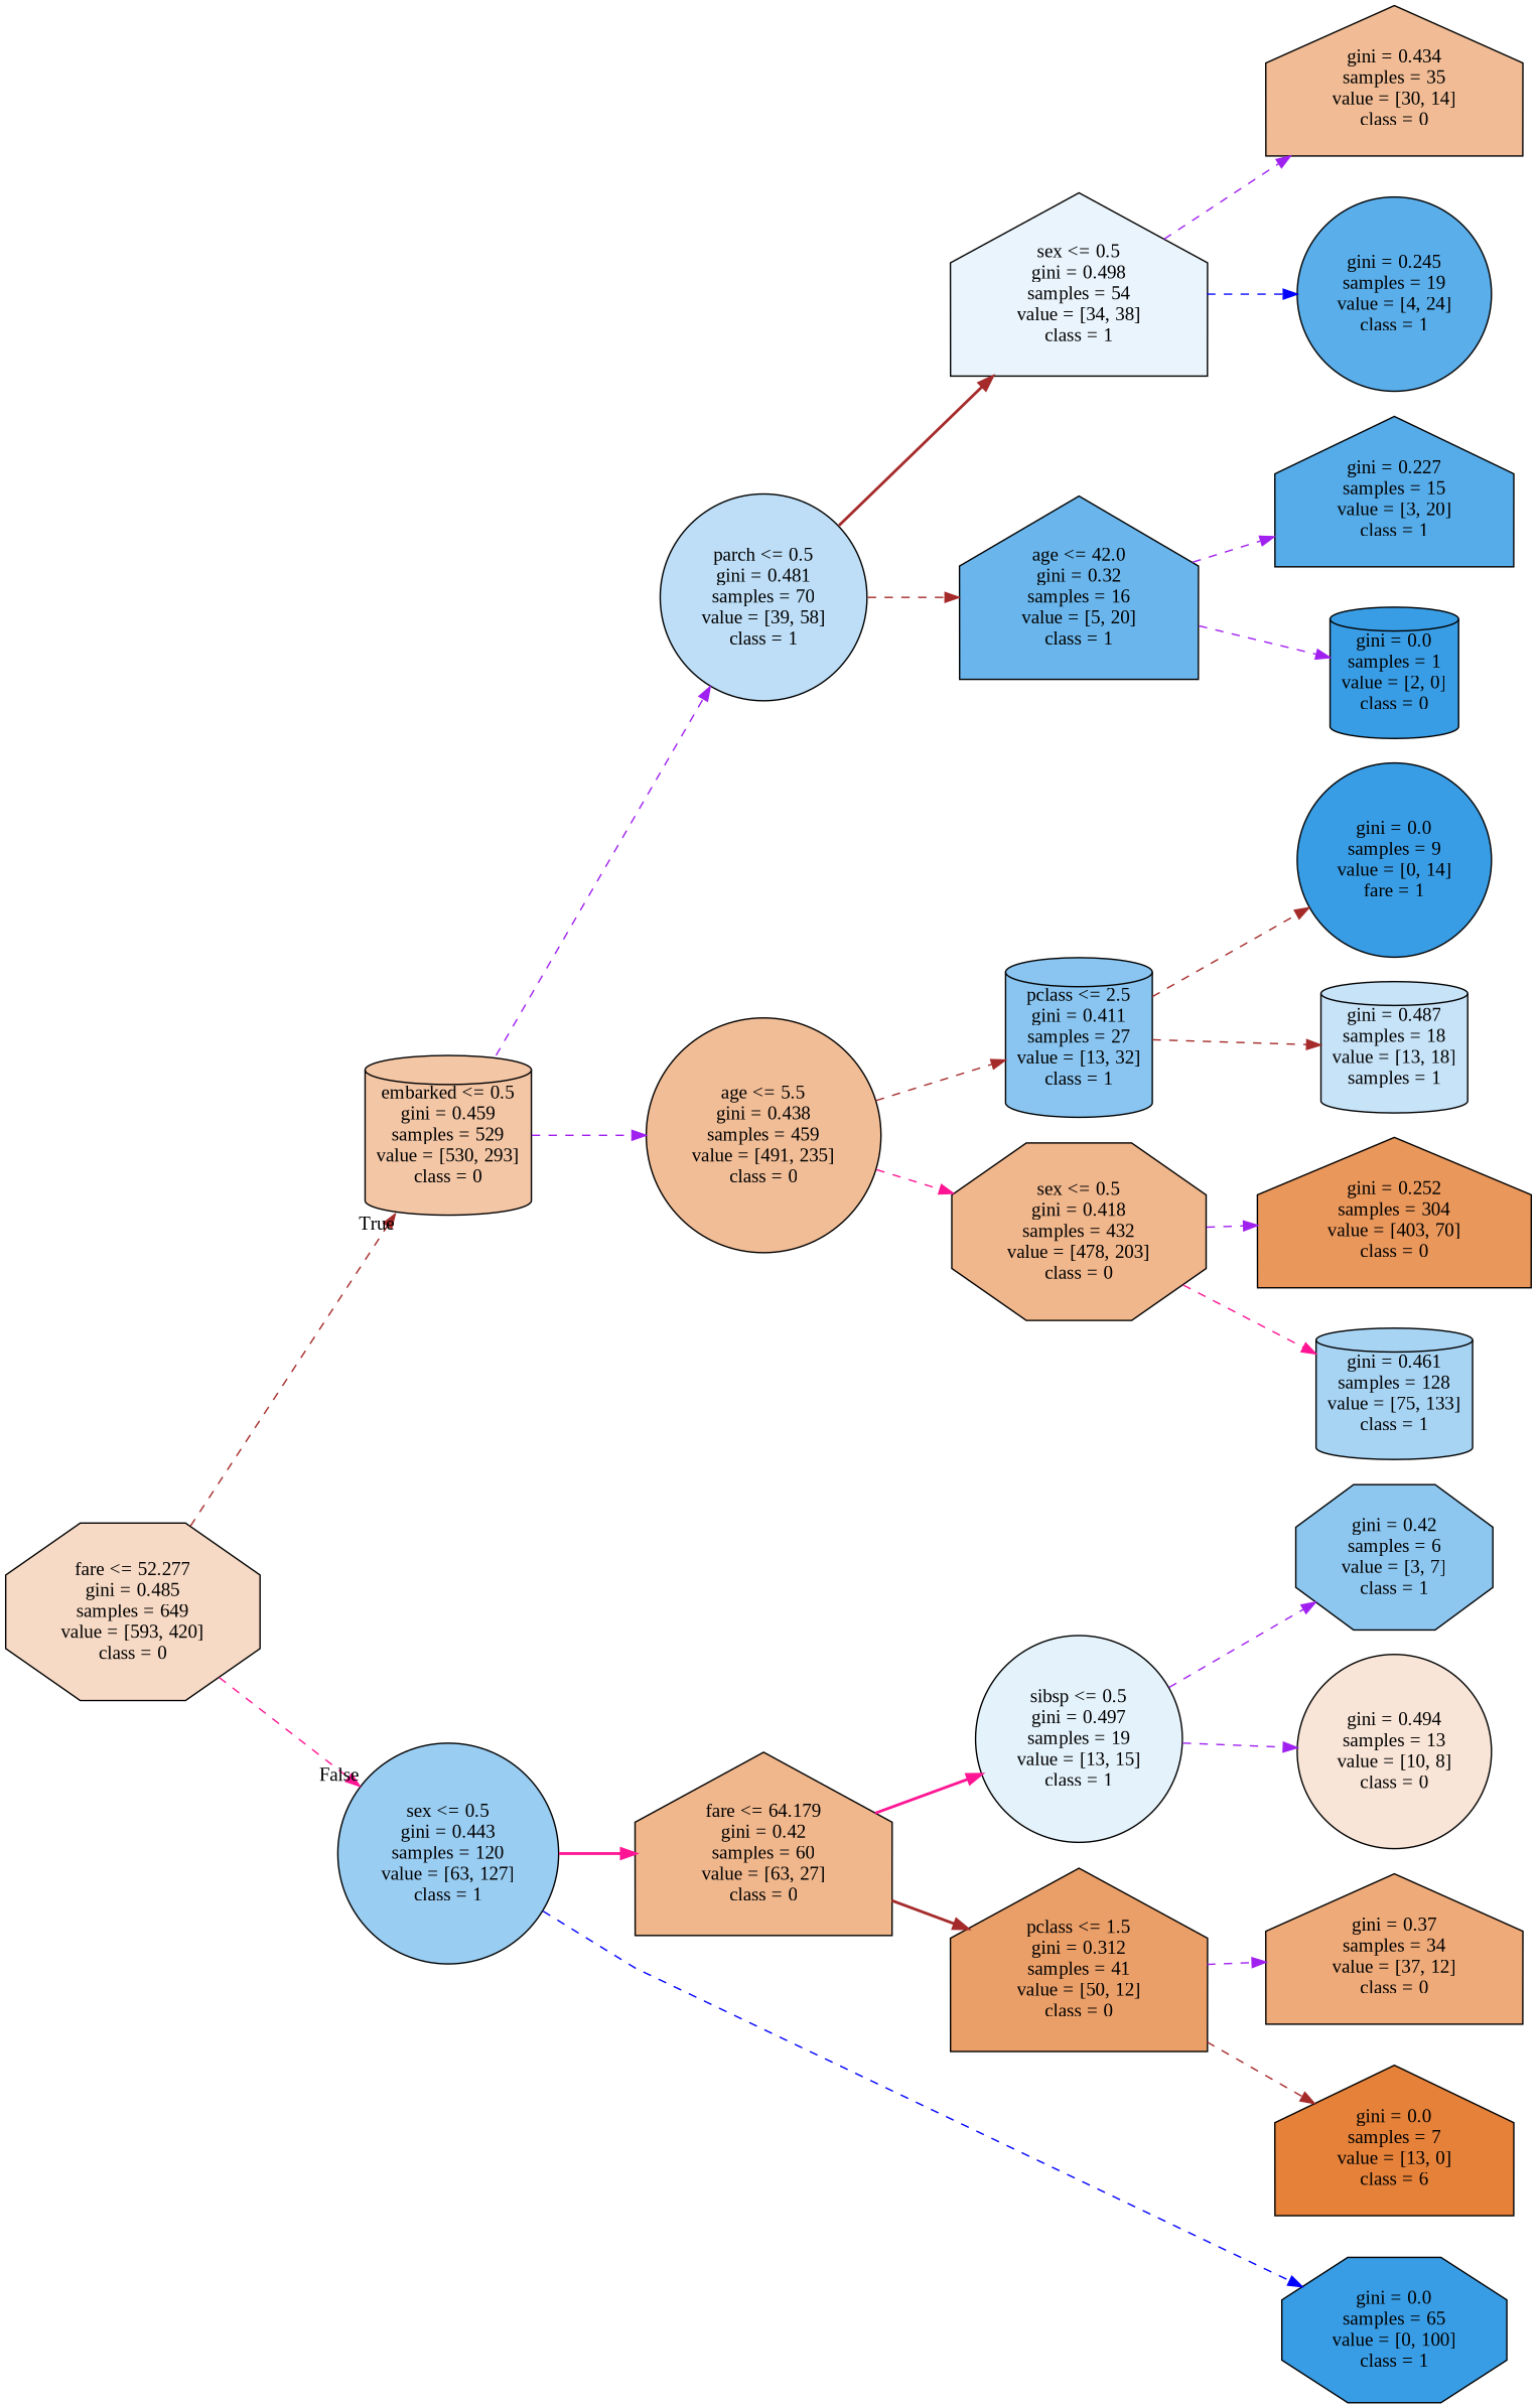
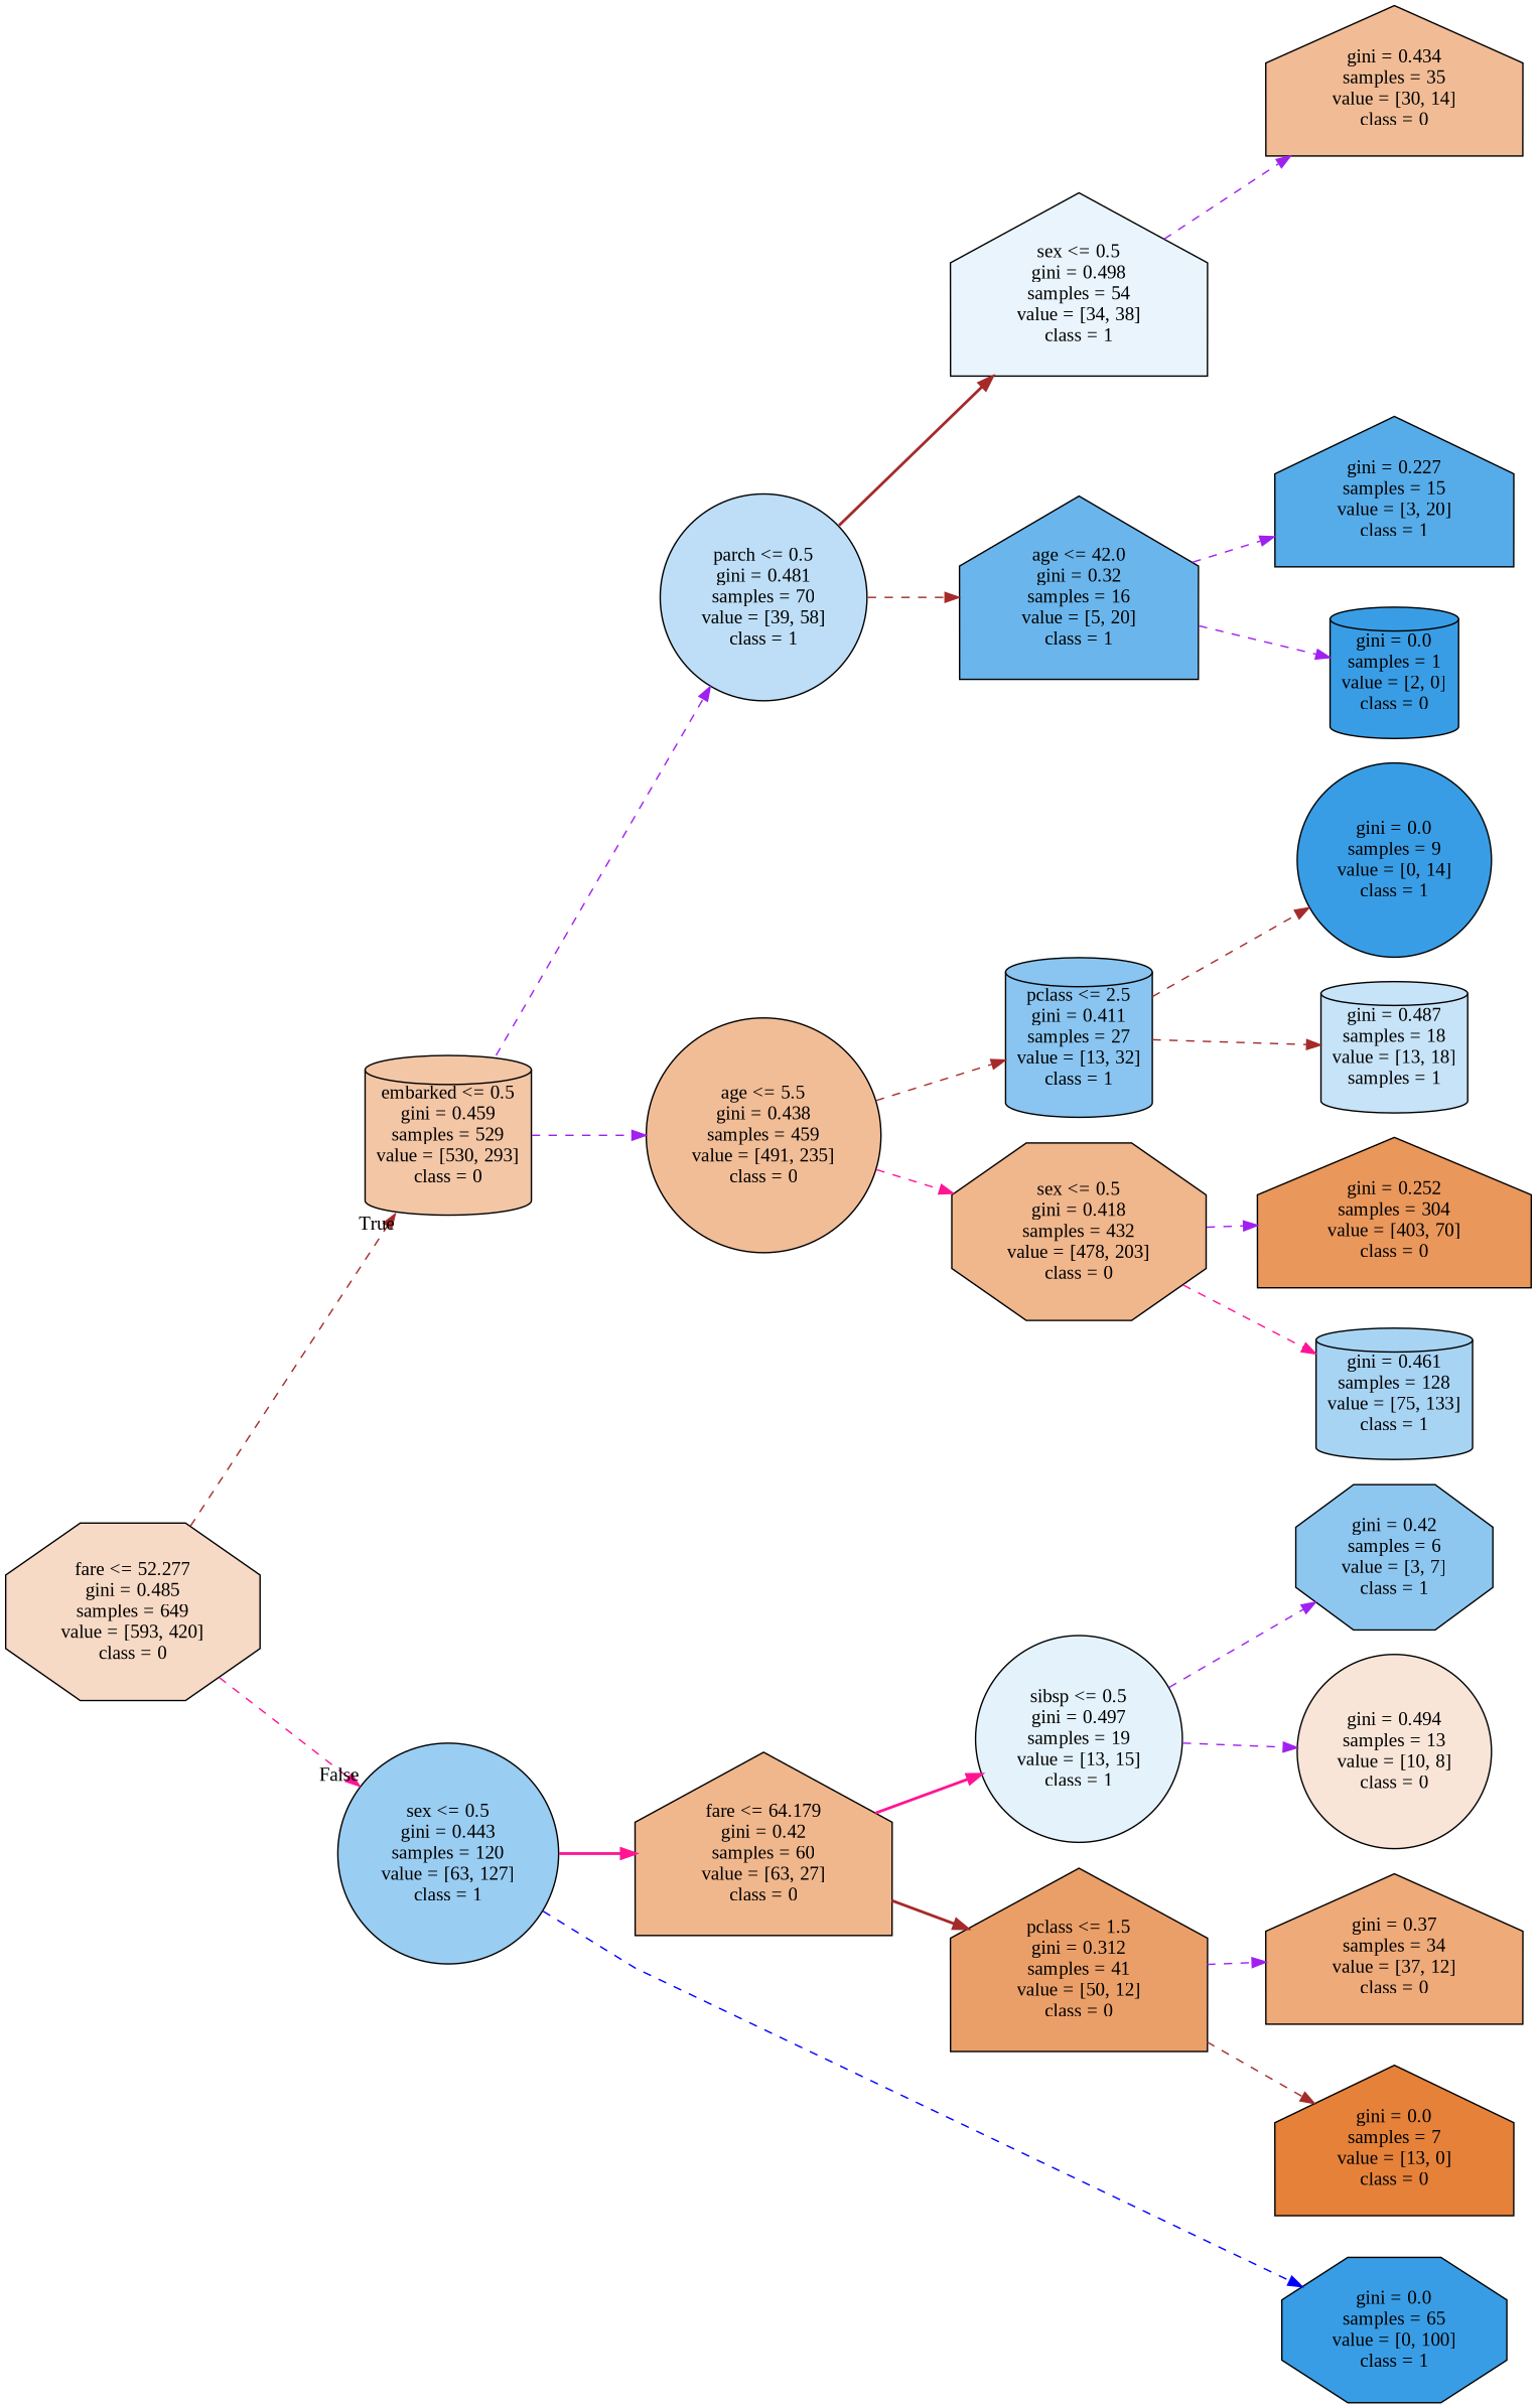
  digraph {
    fontname="Liberation Serif"
    rankdir=LR
    ranksep=equally
    splines=polyline
    node [color=black fillcolor="#399de5ff" fontname="Liberation Serif" shape=house style=filled]
    edge [color=purple fontname="Liberation Serif" style=dashed]
    n1 [fillcolor="#e581394a" label="fare <= 52.277\ngini = 0.485\nsamples = 649\nvalue = [593, 420]\nclass = 0" shape=octagon]
    n2 [fillcolor="#e5813972" label="embarked <= 0.5\ngini = 0.459\nsamples = 529\nvalue = [530, 293]\nclass = 0" shape=cylinder]
    n3 [fillcolor="#399de581" label="sex <= 0.5\ngini = 0.443\nsamples = 120\nvalue = [63, 127]\nclass = 1" shape=circle]
    n4 [fillcolor="#399de554" label="parch <= 0.5\ngini = 0.481\nsamples = 70\nvalue = [39, 58]\nclass = 1" shape=circle]
    n5 [fillcolor="#e5813985" label="age <= 5.5\ngini = 0.438\nsamples = 459\nvalue = [491, 235]\nclass = 0" shape=circle]
    n6 [fillcolor="#e5813992" label="fare <= 64.179\ngini = 0.42\nsamples = 60\nvalue = [63, 27]\nclass = 0"]
    n7 [fillcolor="#399de51b" label="sex <= 0.5\ngini = 0.498\nsamples = 54\nvalue = [34, 38]\nclass = 1"]
    n8 [fillcolor="#399de5bf" label="age <= 42.0\ngini = 0.32\nsamples = 16\nvalue = [5, 20]\nclass = 1"]
    n9 [fillcolor="#399de597" label="pclass <= 2.5\ngini = 0.411\nsamples = 27\nvalue = [13, 32]\nclass = 1" shape=cylinder]
    n10 [fillcolor="#e5813993" label="sex <= 0.5\ngini = 0.418\nsamples = 432\nvalue = [478, 203]\nclass = 0" shape=octagon]
    n11 [fillcolor="#399de522" label="sibsp <= 0.5\ngini = 0.497\nsamples = 19\nvalue = [13, 15]\nclass = 1" shape=circle]
    n12 [fillcolor="#e58139c2" label="pclass <= 1.5\ngini = 0.312\nsamples = 41\nvalue = [50, 12]\nclass = 0"]
    n13 [fillcolor="#e5813988" label="gini = 0.434\nsamples = 35\nvalue = [30, 14]\nclass = 0"]
-   n14 [fillcolor="#399de5d4" label="gini = 0.245\nsamples = 19\nvalue = [4, 24]\nclass = 1" shape=circle]
    n15 [fillcolor="#399de5d9" label="gini = 0.227\nsamples = 15\nvalue = [3, 20]\nclass = 1"]
    n16 [label="gini = 0.0\nsamples = 1\nvalue = [2, 0]\nclass = 0" shape=cylinder]
-   n17 [label="gini = 0.0\nsamples = 9\nvalue = [0, 14]\nfare = 1" shape=circle]
+   n17 [label="gini = 0.0\nsamples = 9\nvalue = [0, 14]\nclass = 1" shape=circle]
    n18 [fillcolor="#399de547" label="gini = 0.487\nsamples = 18\nvalue = [13, 18]\nsamples = 1" shape=cylinder]
    n19 [fillcolor="#e58139d3" label="gini = 0.252\nsamples = 304\nvalue = [403, 70]\nclass = 0"]
    n20 [fillcolor="#399de56f" label="gini = 0.461\nsamples = 128\nvalue = [75, 133]\nclass = 1" shape=cylinder]
    n21 [fillcolor="#399de592" label="gini = 0.42\nsamples = 6\nvalue = [3, 7]\nclass = 1" shape=octagon]
    n22 [fillcolor="#e5813933" label="gini = 0.494\nsamples = 13\nvalue = [10, 8]\nclass = 0" shape=circle]
    n23 [fillcolor="#e58139ac" label="gini = 0.37\nsamples = 34\nvalue = [37, 12]\nclass = 0"]
-   n24 [fillcolor="#e58139ff" label="gini = 0.0\nsamples = 7\nvalue = [13, 0]\nclass = 6"]
+   n24 [fillcolor="#e58139ff" label="gini = 0.0\nsamples = 7\nvalue = [13, 0]\nclass = 0"]
    n25 [label="gini = 0.0\nsamples = 65\nvalue = [0, 100]\nclass = 1" shape=octagon]
    subgraph sub_1 {
      rank=same
      n1
    }
    subgraph sub_2 {
      rank=same
      n2
      n3
    }
    subgraph sub_3 {
      rank=same
      n4
      n5
      n6
    }
    subgraph sub_4 {
      rank=same
      n7
      n8
      n9
      n10
      n11
      n12
    }
    subgraph sub_5 {
      rank=same
      n13
-     n14
      n15
      n16
      n17
      n18
      n19
      n20
      n21
      n22
      n23
      n24
      n25
    }
    n1 -> n2 [color=brown headlabel=True labelangle=45 labeldistance=2.5]
    n1 -> n3 [color=deeppink headlabel=False labelangle=-45 labeldistance=2.5]
    n2 -> n4
    n2 -> n5
    n3 -> n6 [color=deeppink style=bold]
    n3 -> n25 [color=blue]
    n4 -> n7 [color=brown style=bold]
    n4 -> n8 [color=brown]
    n5 -> n9 [color=brown]
    n5 -> n10 [color=deeppink]
    n6 -> n11 [color=deeppink style=bold]
    n6 -> n12 [color=brown style=bold]
    n7 -> n13
-   n7 -> n14 [color=blue]
    n8 -> n15
    n8 -> n16
    n9 -> n17 [color=brown]
    n9 -> n18 [color=brown]
    n10 -> n19
    n10 -> n20 [color=deeppink]
    n11 -> n21
    n11 -> n22
    n12 -> n23
    n12 -> n24 [color=brown]
  }
